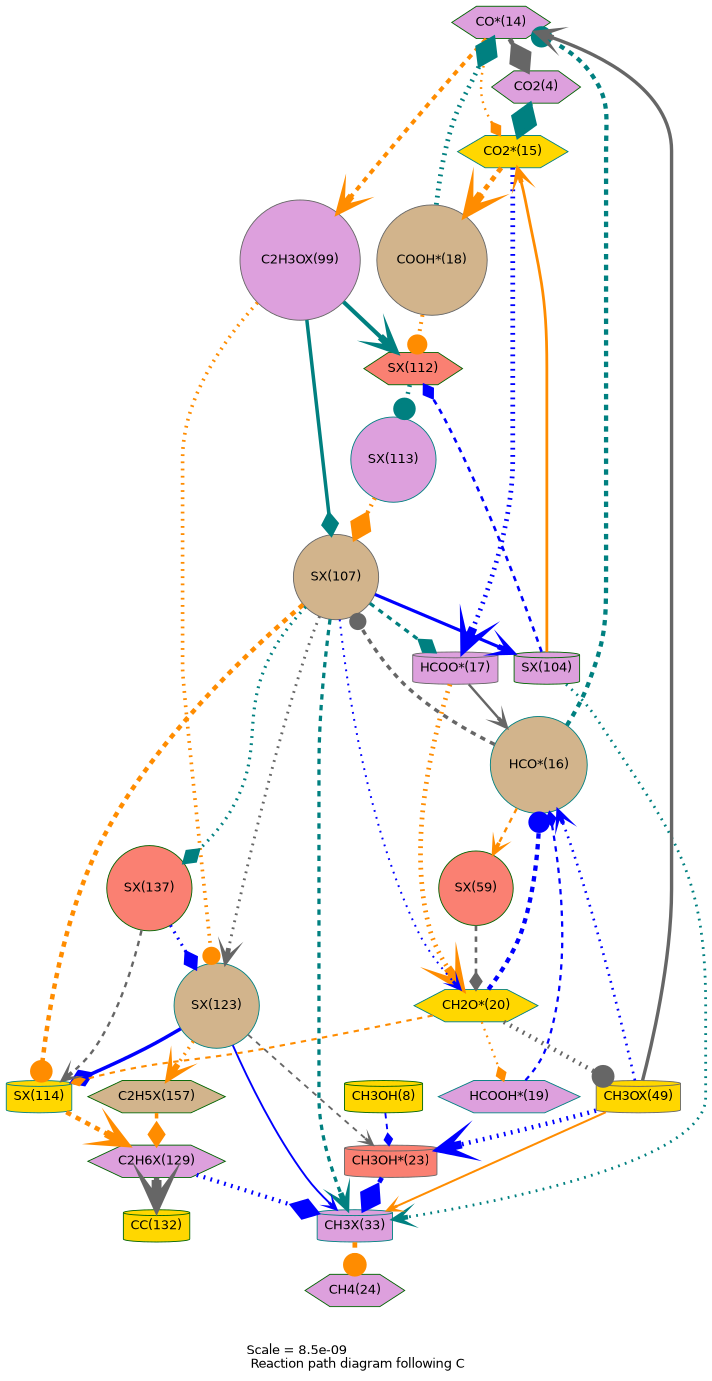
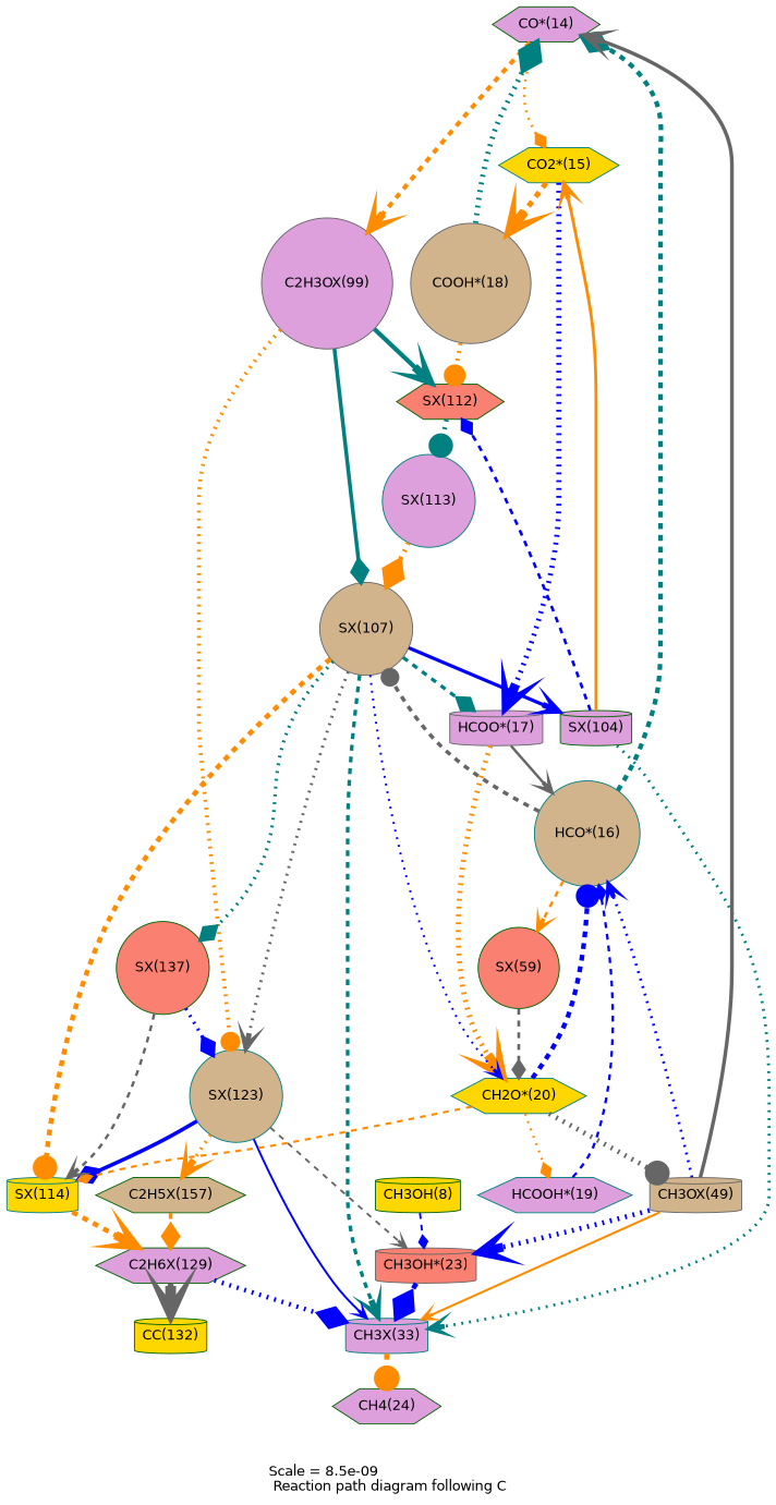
  digraph {
    fontname=Helvetica
    label="Scale = 8.5e-09\l Reaction path diagram following C"
    node [color=darkgreen fillcolor=plum fontname=Helvetica shape=hexagon style=filled]
    edge [arrowhead=vee arrowsize=1.96 color=darkorange fontname=Helvetica penwidth=3.92 style=dashed]
    n1 [label="CO*(14)"]
-   n2 [label="CO2(4)"]
    n3 [color=teal fillcolor=gold label="CO2*(15)"]
    n4 [color=gray40 label="C2H3OX(99)" shape=circle]
    n5 [color=gray40 fillcolor=tan label="COOH*(18)" shape=circle]
    n6 [color=gray40 label="HCOO*(17)" shape=cylinder]
    n7 [fillcolor=salmon label="SX(112)"]
    n8 [color=gray40 fillcolor=tan label="SX(107)" shape=circle]
    n9 [color=teal fillcolor=tan label="SX(123)" shape=circle]
    n10 [color=teal fillcolor=tan label="HCO*(16)" shape=circle]
    n11 [color=teal fillcolor=gold label="CH2O*(20)"]
    n12 [color=teal label="SX(113)" shape=circle]
    n13 [fillcolor=salmon label="SX(59)" shape=circle]
    n14 [color=teal label="CH3X(33)" shape=cylinder]
    n15 [label="SX(104)" shape=cylinder]
    n16 [color=teal fillcolor=gold label="SX(114)" shape=cylinder]
    n17 [fillcolor=salmon label="SX(137)" shape=circle]
-   n18 [color=gray40 fillcolor=gold label="CH3OX(49)" shape=cylinder]
+   n18 [color=gray40 fillcolor=tan label="CH3OX(49)" shape=cylinder]
    n19 [color=gray40 fillcolor=salmon label="CH3OH*(23)" shape=cylinder]
    n20 [label="CH4(24)"]
    n21 [fillcolor=tan label="C2H5X(157)"]
    n22 [color=teal label="HCOOH*(19)"]
    n23 [label="C2H6X(129)"]
    n24 [fillcolor=gold label="CC(132)" shape=cylinder]
    n25 [fillcolor=gold label="CH3OH(8)" shape=cylinder]
-   n1 -> n2 [arrowhead=diamond arrowsize=2.72 color=gray40 penwidth=5.44]
    n1 -> n3 [arrowhead=diamond arrowsize=1.35 penwidth=2.7 style=dotted]
    n1 -> n4 [arrowsize=2.24 penwidth=4.47]
-   n2 -> n3 [arrowhead=diamond arrowsize=2.99 color=teal penwidth=5.97 style=solid]
    n3 -> n5 [arrowsize=2.72 penwidth=5.44]
    n3 -> n6 [arrowsize=2.65 color=blue penwidth=5.29 style=dotted]
    n4 -> n7 [arrowsize=2.3 color=teal penwidth=4.6 style=solid]
    n4 -> n8 [arrowhead=diamond arrowsize=1.95 color=teal penwidth=3.9 style=solid]
    n4 -> n9 [arrowhead=dot arrowsize=2.03 penwidth=4.07 style=dotted]
    n5 -> n1 [arrowhead=diamond arrowsize=2.69 color=teal penwidth=5.38 style=dotted]
    n5 -> n7 [arrowhead=dot arrowsize=2.25 penwidth=4.5 style=dotted]
    n6 -> n10 [arrowsize=1.34 color=gray40 penwidth=2.68 style=solid]
    n6 -> n11 [arrowsize=2.65 penwidth=5.3 style=dotted]
    n7 -> n12 [arrowhead=dot arrowsize=2.51 color=teal penwidth=5.02 style=dotted]
    n8 -> n6 [arrowhead=diamond arrowsize=1.79 color=teal penwidth=3.59]
    n8 -> n9 [arrowsize=1.62 color=gray40 penwidth=3.23 style=dotted]
    n8 -> n11 [arrowsize=1.12 color=blue penwidth=2.25 style=dotted]
    n8 -> n14 [arrowsize=1.82 color=teal penwidth=3.65]
    n8 -> n15 [arrowsize=1.76 color=blue penwidth=3.52 style=solid]
    n8 -> n16 [arrowhead=dot arrowsize=2.52 penwidth=5.03]
    n8 -> n17 [arrowhead=diamond arrowsize=1.8 color=teal penwidth=3.59 style=dotted]
    n9 -> n14 [arrowsize=1.05 color=blue penwidth=2.11 style=solid]
    n9 -> n16 [arrowhead=diamond color=blue style=solid]
    n9 -> n19 [arrowsize=1.02 color=gray40 penwidth=2.04]
    n9 -> n21 [style=dotted]
-   n10 -> n1 [arrowhead=dot arrowsize=2.38 color=teal penwidth=4.76]
+   n10 -> n1 [arrowhead=diamond arrowsize=2.38 color=teal penwidth=4.76]
    n10 -> n8 [arrowhead=dot arrowsize=1.92 color=gray40 penwidth=3.84]
    n10 -> n13 [arrowsize=1.33 penwidth=2.65]
    n11 -> n10 [arrowhead=dot arrowsize=2.4 color=blue penwidth=4.8]
    n11 -> n16 [arrowhead=diamond arrowsize=1.17 penwidth=2.34]
    n11 -> n18 [arrowhead=dot arrowsize=2.55 color=gray40 penwidth=5.11 style=dotted]
    n11 -> n22 [arrowhead=diamond arrowsize=1.24 penwidth=2.48 style=dotted]
    n12 -> n8 [arrowhead=diamond arrowsize=2.51 penwidth=5.02 style=dotted]
    n13 -> n11 [arrowhead=diamond arrowsize=1.46 color=gray40 penwidth=2.93]
    n14 -> n20 [arrowhead=dot arrowsize=2.64 penwidth=5.28]
    n15 -> n3 [arrowsize=1.55 penwidth=3.1 style=solid]
    n15 -> n7 [arrowhead=diamond arrowsize=1.45 color=blue penwidth=2.89]
    n15 -> n14 [arrowsize=1.56 color=teal penwidth=3.12 style=dotted]
    n16 -> n23 [arrowsize=2.52 penwidth=5.04]
    n17 -> n9 [arrowhead=diamond arrowsize=1.77 color=blue penwidth=3.54 style=dotted]
    n17 -> n16 [arrowsize=1.34 color=gray40 penwidth=2.67]
    n18 -> n1 [arrowsize=1.88 color=gray40 penwidth=3.77 style=solid]
    n18 -> n10 [arrowsize=1.47 color=blue penwidth=2.93 style=dotted]
    n18 -> n14 [arrowsize=1.12 penwidth=2.24 style=solid]
    n18 -> n19 [arrowsize=2.54 color=blue penwidth=5.08 style=dotted]
    n19 -> n14 [arrowhead=diamond arrowsize=2.55 color=blue penwidth=5.09]
    n21 -> n23 [arrowhead=diamond]
    n22 -> n10 [arrowhead=diamond arrowsize=1.26 color=blue penwidth=2.52]
    n23 -> n14 [arrowhead=diamond arrowsize=2.4 color=blue penwidth=4.79 style=dotted]
    n23 -> n24 [arrowsize=3 color=gray40 penwidth=6 style=solid]
    n25 -> n19 [arrowhead=diamond arrowsize=1.04 color=blue penwidth=2.09]
  }
